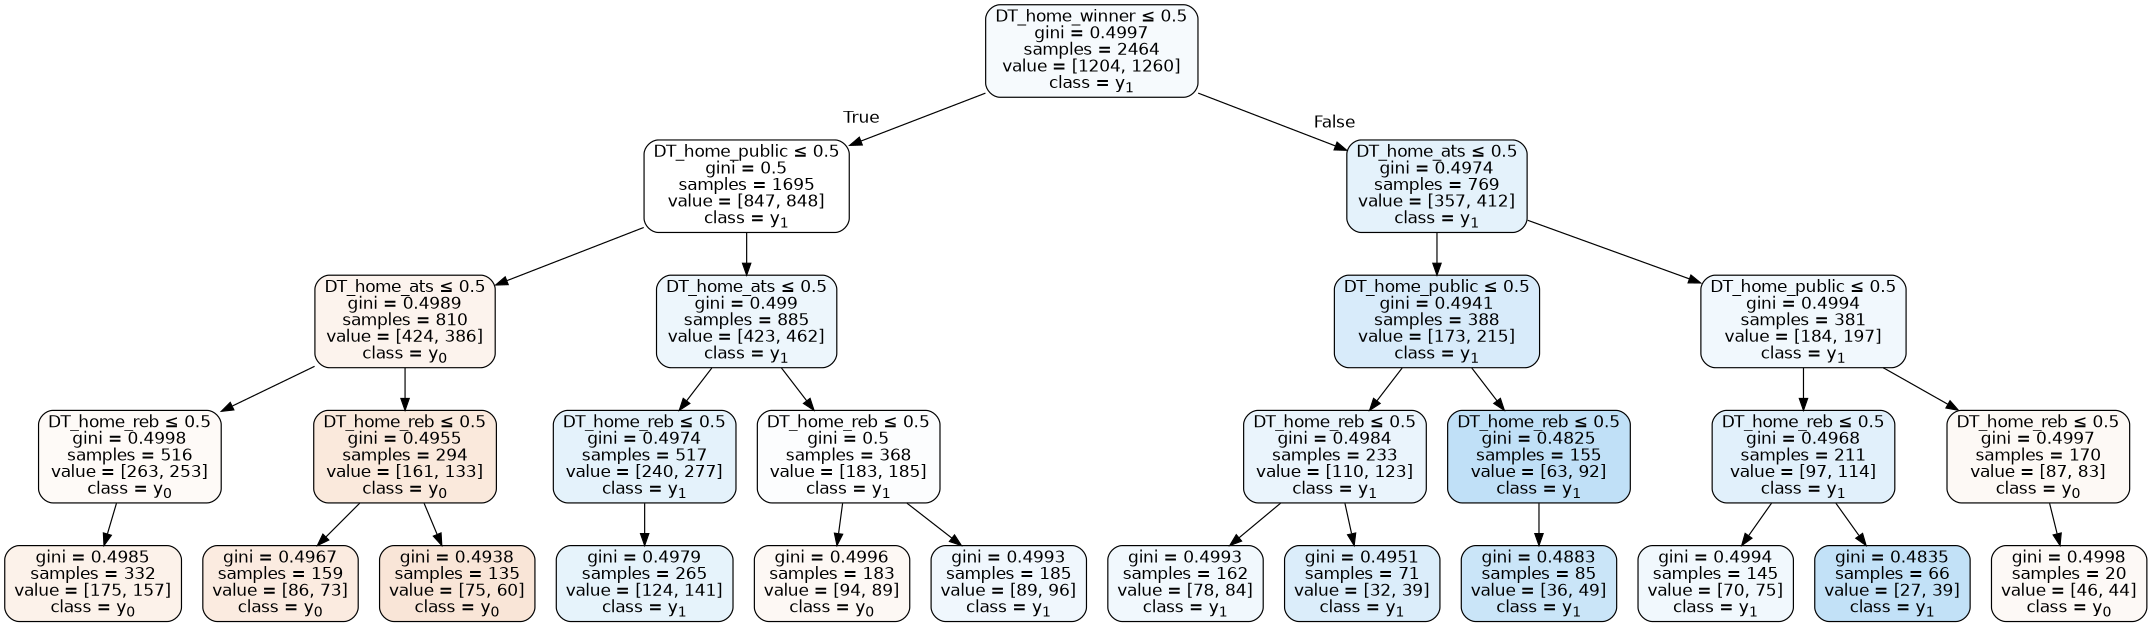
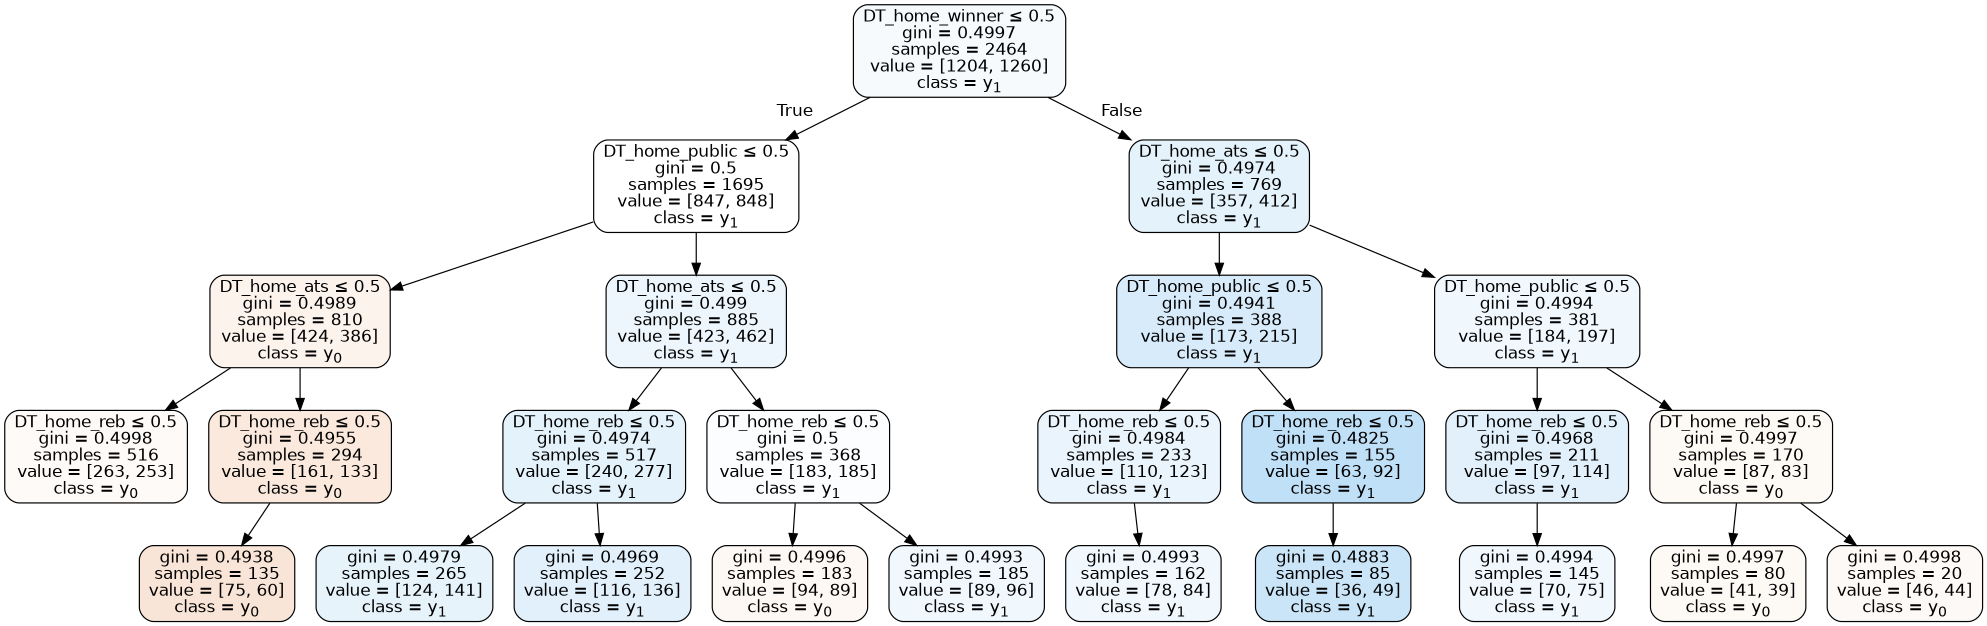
  digraph {
    node [color=black fillcolor="#399de522" fontname=helvetica shape=box style="filled, rounded"]
    edge [fontname=helvetica]
    n1 [fillcolor="#399de50b" label=<DT_home_winner &le; 0.5<br/>gini = 0.4997<br/>samples = 2464<br/>value = [1204, 1260]<br/>class = y<SUB>1</SUB>>]
    n2 [fillcolor="#399de500" label=<DT_home_public &le; 0.5<br/>gini = 0.5<br/>samples = 1695<br/>value = [847, 848]<br/>class = y<SUB>1</SUB>>]
    n3 [label=<DT_home_ats &le; 0.5<br/>gini = 0.4974<br/>samples = 769<br/>value = [357, 412]<br/>class = y<SUB>1</SUB>>]
    n4 [fillcolor="#e5813917" label=<DT_home_ats &le; 0.5<br/>gini = 0.4989<br/>samples = 810<br/>value = [424, 386]<br/>class = y<SUB>0</SUB>>]
    n5 [fillcolor="#399de516" label=<DT_home_ats &le; 0.5<br/>gini = 0.499<br/>samples = 885<br/>value = [423, 462]<br/>class = y<SUB>1</SUB>>]
    n6 [fillcolor="#399de532" label=<DT_home_public &le; 0.5<br/>gini = 0.4941<br/>samples = 388<br/>value = [173, 215]<br/>class = y<SUB>1</SUB>>]
    n7 [fillcolor="#399de511" label=<DT_home_public &le; 0.5<br/>gini = 0.4994<br/>samples = 381<br/>value = [184, 197]<br/>class = y<SUB>1</SUB>>]
    n8 [fillcolor="#e581390a" label=<DT_home_reb &le; 0.5<br/>gini = 0.4998<br/>samples = 516<br/>value = [263, 253]<br/>class = y<SUB>0</SUB>>]
    n9 [fillcolor="#e581392c" label=<DT_home_reb &le; 0.5<br/>gini = 0.4955<br/>samples = 294<br/>value = [161, 133]<br/>class = y<SUB>0</SUB>>]
    n10 [label=<DT_home_reb &le; 0.5<br/>gini = 0.4974<br/>samples = 517<br/>value = [240, 277]<br/>class = y<SUB>1</SUB>>]
    n11 [fillcolor="#399de503" label=<DT_home_reb &le; 0.5<br/>gini = 0.5<br/>samples = 368<br/>value = [183, 185]<br/>class = y<SUB>1</SUB>>]
-   n12 [fillcolor="#e581391a" label=<gini = 0.4985<br/>samples = 332<br/>value = [175, 157]<br/>class = y<SUB>0</SUB>>]
-   n13 [fillcolor="#e5813927" label=<gini = 0.4967<br/>samples = 159<br/>value = [86, 73]<br/>class = y<SUB>0</SUB>>]
    n14 [fillcolor="#e5813933" label=<gini = 0.4938<br/>samples = 135<br/>value = [75, 60]<br/>class = y<SUB>0</SUB>>]
    n15 [fillcolor="#399de51f" label=<gini = 0.4979<br/>samples = 265<br/>value = [124, 141]<br/>class = y<SUB>1</SUB>>]
+   n16 [fillcolor="#399de525" label=<gini = 0.4969<br/>samples = 252<br/>value = [116, 136]<br/>class = y<SUB>1</SUB>>]
    n17 [fillcolor="#e581390e" label=<gini = 0.4996<br/>samples = 183<br/>value = [94, 89]<br/>class = y<SUB>0</SUB>>]
    n18 [fillcolor="#399de513" label=<gini = 0.4993<br/>samples = 185<br/>value = [89, 96]<br/>class = y<SUB>1</SUB>>]
    n19 [fillcolor="#399de51b" label=<DT_home_reb &le; 0.5<br/>gini = 0.4984<br/>samples = 233<br/>value = [110, 123]<br/>class = y<SUB>1</SUB>>]
    n20 [fillcolor="#399de550" label=<DT_home_reb &le; 0.5<br/>gini = 0.4825<br/>samples = 155<br/>value = [63, 92]<br/>class = y<SUB>1</SUB>>]
    n21 [fillcolor="#399de526" label=<DT_home_reb &le; 0.5<br/>gini = 0.4968<br/>samples = 211<br/>value = [97, 114]<br/>class = y<SUB>1</SUB>>]
    n22 [fillcolor="#e581390c" label=<DT_home_reb &le; 0.5<br/>gini = 0.4997<br/>samples = 170<br/>value = [87, 83]<br/>class = y<SUB>0</SUB>>]
    n23 [fillcolor="#399de512" label=<gini = 0.4993<br/>samples = 162<br/>value = [78, 84]<br/>class = y<SUB>1</SUB>>]
-   n24 [fillcolor="#399de52e" label=<gini = 0.4951<br/>samples = 71<br/>value = [32, 39]<br/>class = y<SUB>1</SUB>>]
    n25 [fillcolor="#399de544" label=<gini = 0.4883<br/>samples = 85<br/>value = [36, 49]<br/>class = y<SUB>1</SUB>>]
    n26 [fillcolor="#399de511" label=<gini = 0.4994<br/>samples = 145<br/>value = [70, 75]<br/>class = y<SUB>1</SUB>>]
-   n27 [fillcolor="#399de54e" label=<gini = 0.4835<br/>samples = 66<br/>value = [27, 39]<br/>class = y<SUB>1</SUB>>]
+   n28 [fillcolor="#e581390c" label=<gini = 0.4997<br/>samples = 80<br/>value = [41, 39]<br/>class = y<SUB>0</SUB>>]
    n29 [fillcolor="#e581390b" label=<gini = 0.4998<br/>samples = 20<br/>value = [46, 44]<br/>class = y<SUB>0</SUB>>]
    n1 -> n2 [headlabel=True labelangle=45 labeldistance=2.5]
    n1 -> n3 [headlabel=False labelangle=-45 labeldistance=2.5]
    n2 -> n4
    n2 -> n5
    n3 -> n6
    n3 -> n7
    n4 -> n8
    n4 -> n9
    n5 -> n10
    n5 -> n11
    n6 -> n19
    n6 -> n20
    n7 -> n21
    n7 -> n22
-   n8 -> n12
-   n9 -> n13
    n9 -> n14
    n10 -> n15
+   n10 -> n16
    n11 -> n17
    n11 -> n18
    n19 -> n23
-   n19 -> n24
    n20 -> n25
    n21 -> n26
-   n21 -> n27
+   n22 -> n28
    n22 -> n29
  }
